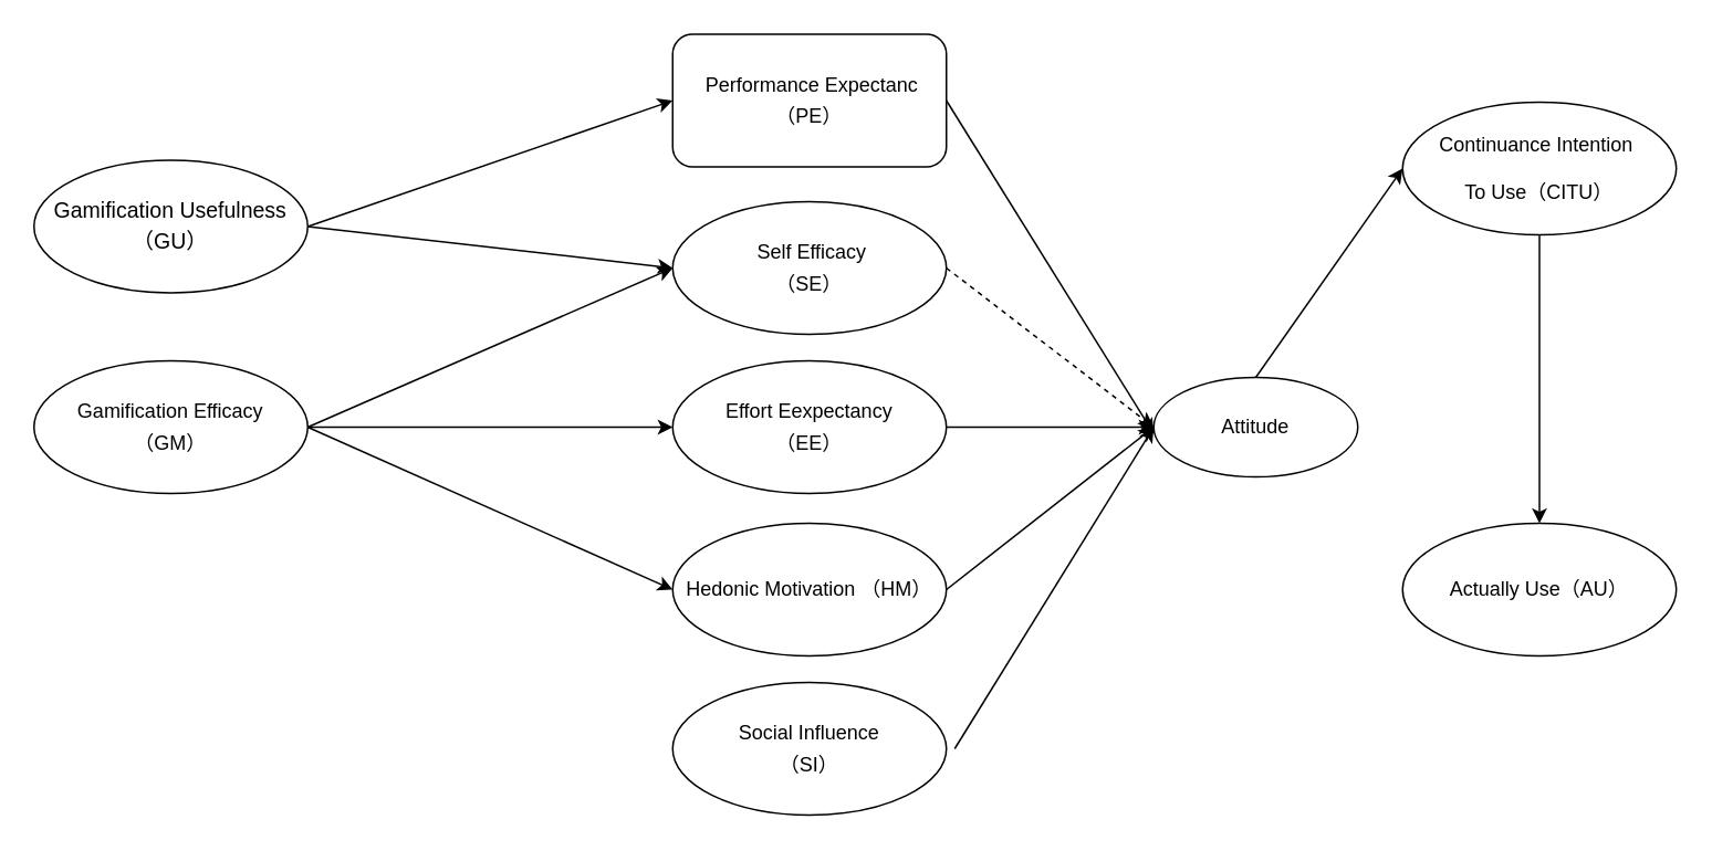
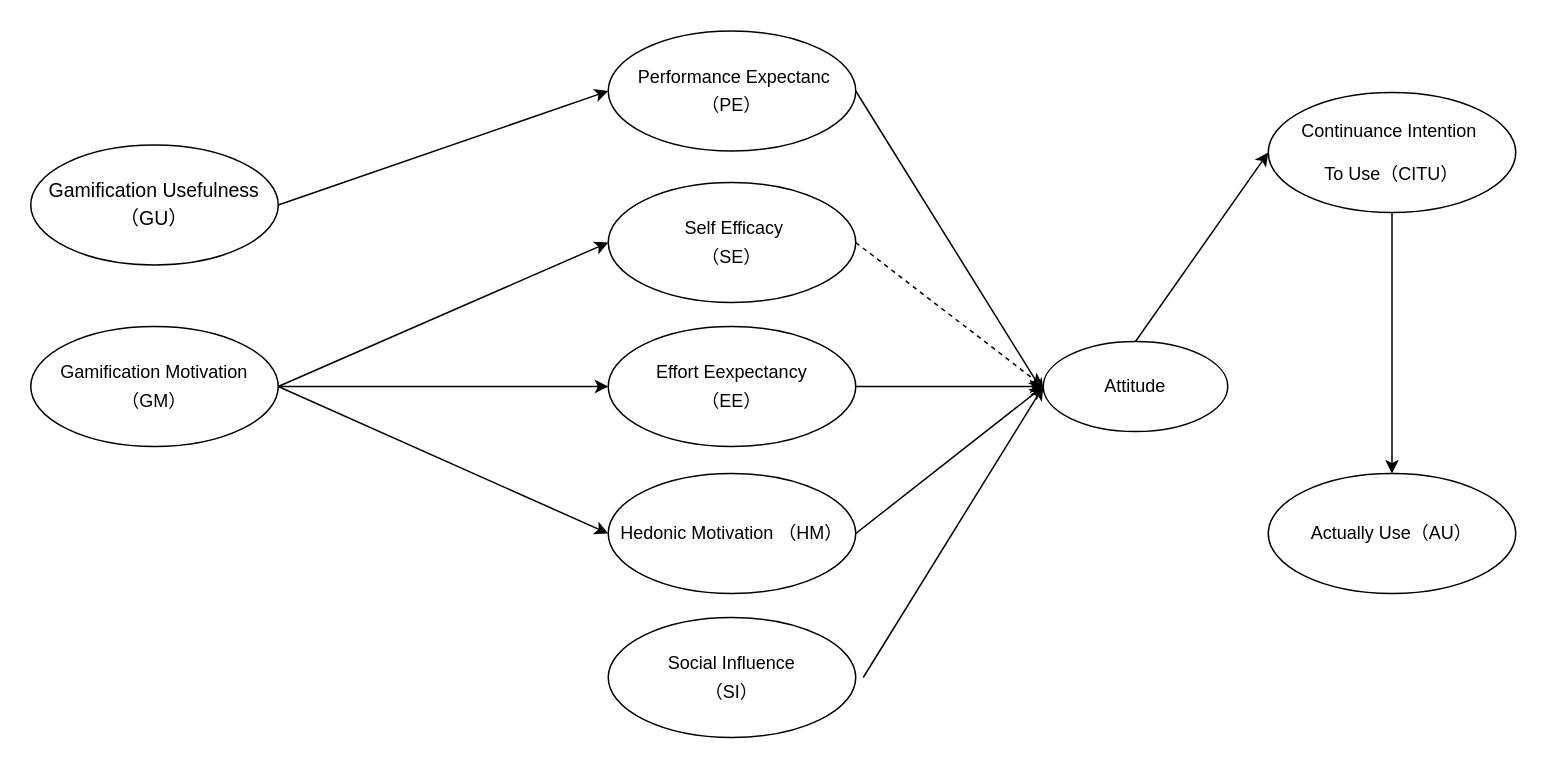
  <mxCell id="0" />
  <mxCell id="1" parent="0" />
  <mxCell id="2" value="&lt;p style=&quot;line-height: 140%&quot;&gt;&lt;span style=&quot;font-size: 13px&quot;&gt;Gamification Usefulness&lt;/span&gt;&lt;br style=&quot;font-size: 13px&quot;&gt;&lt;span style=&quot;font-size: 13px&quot;&gt;（GU）&lt;/span&gt;&lt;/p&gt;" style="ellipse;whiteSpace=wrap;html=1;spacingBottom=0;fontSize=13;fontStyle=0;" vertex="1" parent="1"><mxGeometry x="20" y="96" width="165" height="80" as="geometry" /></mxCell>
- <mxCell id="3" value="&lt;p style=&quot;line-height: 140%&quot;&gt;&lt;span style=&quot;font-size: 12px&quot;&gt;Gamification Efficacy&lt;/span&gt;&lt;br style=&quot;font-size: 12px&quot;&gt;&lt;span style=&quot;font-size: 12px&quot;&gt;（GM）&lt;/span&gt;&lt;br&gt;&lt;/p&gt;" style="ellipse;whiteSpace=wrap;html=1;spacingBottom=0;fontSize=13;fontStyle=0;" vertex="1" parent="1"><mxGeometry x="20" y="217" width="165" height="80" as="geometry" /></mxCell>
+ <mxCell id="3" value="&lt;p style=&quot;line-height: 140%&quot;&gt;&lt;span style=&quot;font-size: 12px&quot;&gt;Gamification Motivation&lt;/span&gt;&lt;br style=&quot;font-size: 12px&quot;&gt;&lt;span style=&quot;font-size: 12px&quot;&gt;（GM）&lt;/span&gt;&lt;br&gt;&lt;/p&gt;" style="ellipse;whiteSpace=wrap;html=1;spacingBottom=0;fontSize=13;fontStyle=0;" vertex="1" parent="1"><mxGeometry x="20" y="217" width="165" height="80" as="geometry" /></mxCell>
  <mxCell id="4" value="&lt;p style=&quot;line-height: 140%&quot;&gt;&lt;span style=&quot;font-size: 12px&quot;&gt;Attitude&lt;/span&gt;&lt;br&gt;&lt;/p&gt;" style="ellipse;whiteSpace=wrap;html=1;spacingBottom=0;fontSize=13;fontStyle=0;" vertex="1" parent="1"><mxGeometry x="695" y="227" width="123" height="60" as="geometry" /></mxCell>
- <mxCell id="5" value="&lt;p style=&quot;line-height: 140%&quot;&gt;&lt;span style=&quot;font-size: 12px&quot;&gt;&amp;nbsp;Performance Expectanc（PE）&lt;/span&gt;&lt;br&gt;&lt;/p&gt;" style="whiteSpace=wrap;html=1;spacingBottom=0;fontSize=13;fontStyle=0;rounded=1;" vertex="1" parent="1"><mxGeometry x="405" y="20" width="165" height="80" as="geometry" /></mxCell>
+ <mxCell id="5" value="&lt;p style=&quot;line-height: 140%&quot;&gt;&lt;span style=&quot;font-size: 12px&quot;&gt;&amp;nbsp;Performance Expectanc（PE）&lt;/span&gt;&lt;br&gt;&lt;/p&gt;" style="ellipse;whiteSpace=wrap;html=1;spacingBottom=0;fontSize=13;fontStyle=0;" vertex="1" parent="1"><mxGeometry x="405" y="20" width="165" height="80" as="geometry" /></mxCell>
  <mxCell id="6" value="&lt;p style=&quot;line-height: 140%&quot;&gt;&lt;span style=&quot;font-size: 12px&quot;&gt;&amp;nbsp;Self Efficacy&lt;/span&gt;&lt;br style=&quot;font-size: 12px&quot;&gt;&lt;span style=&quot;font-size: 12px&quot;&gt;（SE）&lt;/span&gt;&lt;br&gt;&lt;/p&gt;" style="ellipse;whiteSpace=wrap;html=1;spacingBottom=0;fontSize=13;fontStyle=0;" vertex="1" parent="1"><mxGeometry x="405" y="121" width="165" height="80" as="geometry" /></mxCell>
  <mxCell id="7" value="&lt;p style=&quot;line-height: 140%&quot;&gt;&lt;span style=&quot;font-size: 12px&quot;&gt;Effort Eexpectancy&lt;/span&gt;&lt;br style=&quot;font-size: 12px&quot;&gt;&lt;span style=&quot;font-size: 12px&quot;&gt;（EE）&lt;/span&gt;&lt;br&gt;&lt;/p&gt;" style="ellipse;whiteSpace=wrap;html=1;spacingBottom=0;fontSize=13;fontStyle=0;" vertex="1" parent="1"><mxGeometry x="405" y="217" width="165" height="80" as="geometry" /></mxCell>
  <mxCell id="8" value="&lt;p style=&quot;line-height: 140%&quot;&gt;&lt;span style=&quot;font-size: 12px&quot;&gt;Hedonic Motivation （HM）&lt;/span&gt;&lt;br&gt;&lt;/p&gt;" style="ellipse;whiteSpace=wrap;html=1;spacingBottom=0;fontSize=13;fontStyle=0;" vertex="1" parent="1"><mxGeometry x="405" y="315" width="165" height="80" as="geometry" /></mxCell>
  <mxCell id="9" value="&lt;p style=&quot;line-height: 140%&quot;&gt;&lt;span style=&quot;font-size: 12px&quot;&gt;Social Influence&lt;/span&gt;&lt;br style=&quot;font-size: 12px&quot;&gt;&lt;span style=&quot;font-size: 12px&quot;&gt;（SI）&lt;/span&gt;&lt;br&gt;&lt;/p&gt;" style="ellipse;whiteSpace=wrap;html=1;spacingBottom=0;fontSize=13;fontStyle=0;" vertex="1" parent="1"><mxGeometry x="405" y="411" width="165" height="80" as="geometry" /></mxCell>
  <mxCell id="10" value="" style="endArrow=classic;html=1;fontSize=13;exitX=1;exitY=0.5;exitDx=0;exitDy=0;entryX=0;entryY=0.5;entryDx=0;entryDy=0;" edge="1" parent="1" source="2" target="5"><mxGeometry width="50" height="50" relative="1" as="geometry"><mxPoint x="315" y="111" as="sourcePoint" /><mxPoint x="365" y="61" as="targetPoint" /></mxGeometry></mxCell>
- <mxCell id="11" value="" style="endArrow=classic;html=1;fontSize=13;entryX=0;entryY=0.5;entryDx=0;entryDy=0;exitX=1;exitY=0.5;exitDx=0;exitDy=0;" edge="1" parent="1" source="2" target="6"><mxGeometry width="50" height="50" relative="1" as="geometry"><mxPoint x="235" y="311" as="sourcePoint" /><mxPoint x="285" y="261" as="targetPoint" /></mxGeometry></mxCell>
  <mxCell id="12" value="" style="endArrow=classic;html=1;fontSize=13;exitX=1;exitY=0.5;exitDx=0;exitDy=0;" edge="1" parent="1" source="3"><mxGeometry width="50" height="50" relative="1" as="geometry"><mxPoint x="225" y="221" as="sourcePoint" /><mxPoint x="405" y="161" as="targetPoint" /></mxGeometry></mxCell>
  <mxCell id="13" value="" style="endArrow=classic;html=1;fontSize=13;exitX=1;exitY=0.5;exitDx=0;exitDy=0;entryX=0;entryY=0.5;entryDx=0;entryDy=0;" edge="1" parent="1" source="3" target="7"><mxGeometry width="50" height="50" relative="1" as="geometry"><mxPoint x="285" y="411" as="sourcePoint" /><mxPoint x="335" y="361" as="targetPoint" /></mxGeometry></mxCell>
  <mxCell id="14" value="" style="endArrow=classic;html=1;fontSize=13;exitX=1;exitY=0.5;exitDx=0;exitDy=0;entryX=0;entryY=0.5;entryDx=0;entryDy=0;" edge="1" parent="1" source="3" target="8"><mxGeometry width="50" height="50" relative="1" as="geometry"><mxPoint x="195" y="267" as="sourcePoint" /><mxPoint x="415" y="171" as="targetPoint" /></mxGeometry></mxCell>
  <mxCell id="15" value="" style="endArrow=classic;html=1;fontSize=13;entryX=0;entryY=0.5;entryDx=0;entryDy=0;" edge="1" parent="1" target="4"><mxGeometry width="50" height="50" relative="1" as="geometry"><mxPoint x="575" y="451" as="sourcePoint" /><mxPoint x="805" y="351" as="targetPoint" /></mxGeometry></mxCell>
  <mxCell id="16" value="" style="endArrow=classic;html=1;fontSize=13;exitX=1;exitY=0.5;exitDx=0;exitDy=0;entryX=0;entryY=0.5;entryDx=0;entryDy=0;" edge="1" parent="1" source="7" target="4"><mxGeometry width="50" height="50" relative="1" as="geometry"><mxPoint x="585" y="461" as="sourcePoint" /><mxPoint x="665" y="301" as="targetPoint" /></mxGeometry></mxCell>
  <mxCell id="17" value="" style="endArrow=classic;html=1;fontSize=13;exitX=1;exitY=0.5;exitDx=0;exitDy=0;" edge="1" parent="1" source="5"><mxGeometry width="50" height="50" relative="1" as="geometry"><mxPoint x="580" y="267" as="sourcePoint" /><mxPoint x="695" y="261" as="targetPoint" /></mxGeometry></mxCell>
  <mxCell id="18" value="" style="endArrow=classic;html=1;fontSize=13;exitX=1;exitY=0.5;exitDx=0;exitDy=0;entryX=0;entryY=0.5;entryDx=0;entryDy=0;dashed=1;" edge="1" parent="1" source="6" target="4"><mxGeometry width="50" height="50" relative="1" as="geometry"><mxPoint x="580" y="70" as="sourcePoint" /><mxPoint x="725" y="171" as="targetPoint" /></mxGeometry></mxCell>
  <mxCell id="19" value="" style="endArrow=classic;html=1;fontSize=13;exitX=1;exitY=0.5;exitDx=0;exitDy=0;entryX=0;entryY=0.5;entryDx=0;entryDy=0;" edge="1" parent="1" source="8" target="4"><mxGeometry width="50" height="50" relative="1" as="geometry"><mxPoint x="580" y="267" as="sourcePoint" /><mxPoint x="645" y="291" as="targetPoint" /></mxGeometry></mxCell>
  <mxCell id="20" value="&lt;p style=&quot;line-height: 140% ; font-size: 12px&quot;&gt;&lt;span style=&quot;font-size: 12px&quot;&gt;Continuance Intention&amp;nbsp;&lt;/span&gt;&lt;/p&gt;&lt;p style=&quot;line-height: 140% ; font-size: 12px&quot;&gt;&lt;span style=&quot;font-size: 12px&quot;&gt;To Use（CITU）&lt;/span&gt;&lt;br style=&quot;font-size: 12px&quot;&gt;&lt;/p&gt;" style="ellipse;whiteSpace=wrap;html=1;spacingBottom=0;fontSize=12;fontStyle=0;" vertex="1" parent="1"><mxGeometry x="845" y="61" width="165" height="80" as="geometry" /></mxCell>
  <mxCell id="21" value="&lt;p style=&quot;line-height: 140%&quot;&gt;&lt;span style=&quot;font-size: 12px&quot;&gt;Actually Use（AU）&lt;/span&gt;&lt;br&gt;&lt;/p&gt;" style="ellipse;whiteSpace=wrap;html=1;spacingBottom=0;fontSize=13;fontStyle=0;" vertex="1" parent="1"><mxGeometry x="845" y="315" width="165" height="80" as="geometry" /></mxCell>
  <mxCell id="22" value="" style="endArrow=classic;html=1;fontSize=12;exitX=0.5;exitY=0;exitDx=0;exitDy=0;entryX=0;entryY=0.5;entryDx=0;entryDy=0;" edge="1" parent="1" source="4" target="20"><mxGeometry width="50" height="50" relative="1" as="geometry"><mxPoint x="775" y="151" as="sourcePoint" /><mxPoint x="825" y="101" as="targetPoint" /></mxGeometry></mxCell>
  <mxCell id="23" value="" style="endArrow=classic;html=1;fontSize=12;exitX=0.5;exitY=1;exitDx=0;exitDy=0;entryX=0.5;entryY=0;entryDx=0;entryDy=0;" edge="1" parent="1" source="20" target="21"><mxGeometry width="50" height="50" relative="1" as="geometry"><mxPoint x="745" y="101" as="sourcePoint" /><mxPoint x="925" y="311" as="targetPoint" /></mxGeometry></mxCell>
